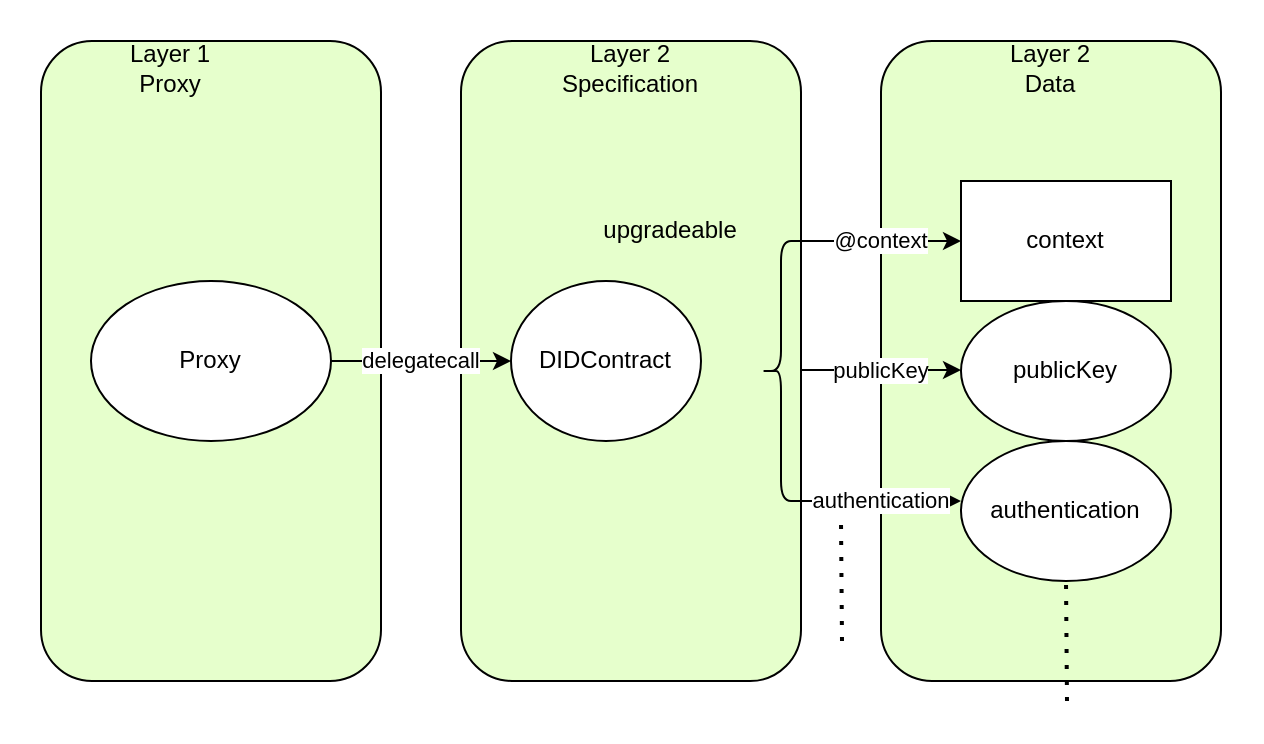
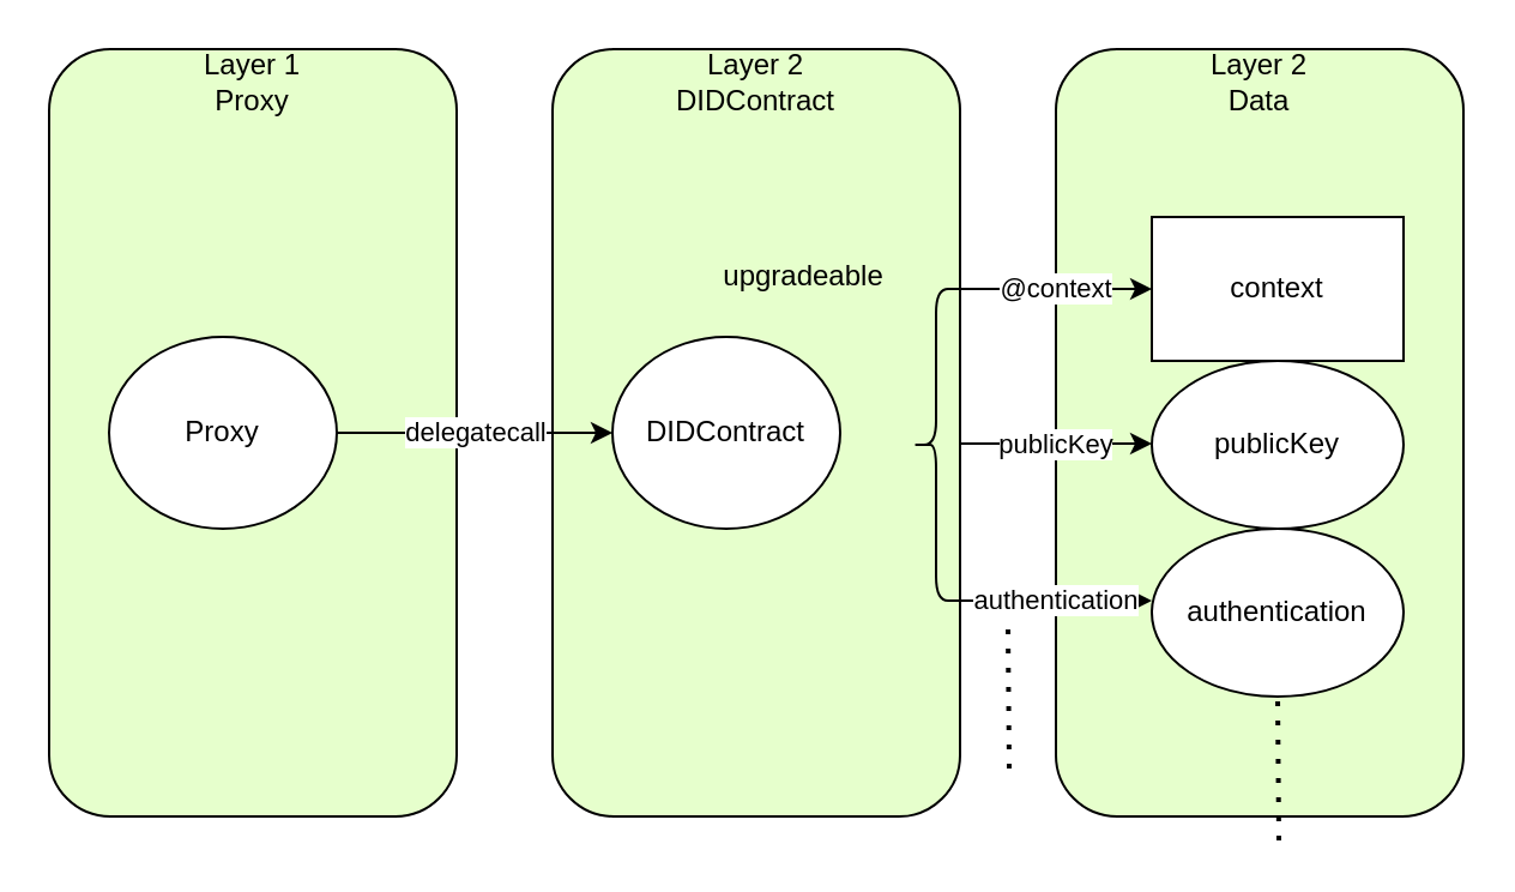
  <mxCell id="0" />
  <mxCell id="1" parent="0" />
  <mxCell id="2" value="" style="rounded=1;whiteSpace=wrap;html=1;fillColor=#E6FFCC;" parent="1" vertex="1"><mxGeometry x="230" y="20" width="170" height="320" as="geometry" /></mxCell>
  <mxCell id="3" value="DIDContract" style="ellipse;whiteSpace=wrap;html=1;" parent="1" vertex="1"><mxGeometry x="255" y="140" width="95" height="80" as="geometry" /></mxCell>
  <mxCell id="4" value="" style="shape=curlyBracket;whiteSpace=wrap;html=1;rounded=1;" parent="1" vertex="1"><mxGeometry x="380" y="120" width="20" height="130" as="geometry" /></mxCell>
- <mxCell id="5" value="Layer 2&lt;br&gt;Specification" style="text;html=1;strokeColor=none;fillColor=none;align=center;verticalAlign=middle;whiteSpace=wrap;rounded=0;" parent="1" vertex="1"><mxGeometry x="285" y="24" width="60" height="20" as="geometry" /></mxCell>
+ <mxCell id="5" value="Layer 2&lt;br&gt;DIDContract" style="text;html=1;strokeColor=none;fillColor=none;align=center;verticalAlign=middle;whiteSpace=wrap;rounded=0;" parent="1" vertex="1"><mxGeometry x="285" y="24" width="60" height="20" as="geometry" /></mxCell>
  <mxCell id="6" value="" style="rounded=1;whiteSpace=wrap;html=1;fillColor=#E6FFCC;" parent="1" vertex="1"><mxGeometry x="440" y="20" width="170" height="320" as="geometry" /></mxCell>
  <mxCell id="7" value="Layer 2&lt;br&gt;Data" style="text;html=1;strokeColor=none;fillColor=none;align=center;verticalAlign=middle;whiteSpace=wrap;rounded=0;" parent="1" vertex="1"><mxGeometry x="495" y="24" width="60" height="20" as="geometry" /></mxCell>
  <mxCell id="8" value="context" style="whiteSpace=wrap;html=1;fillColor=#FFFFFF;rounded=0;" parent="1" vertex="1"><mxGeometry x="480" y="90" width="105" height="60" as="geometry" /></mxCell>
  <mxCell id="9" value="publicKey" style="ellipse;whiteSpace=wrap;html=1;fillColor=#FFFFFF;" parent="1" vertex="1"><mxGeometry x="480" y="150" width="105" height="70" as="geometry" /></mxCell>
  <mxCell id="10" value="authentication" style="ellipse;whiteSpace=wrap;html=1;fillColor=#FFFFFF;" parent="1" vertex="1"><mxGeometry x="480" y="220" width="105" height="70" as="geometry" /></mxCell>
  <mxCell id="11" value="" style="endArrow=none;dashed=1;html=1;dashPattern=1 3;strokeWidth=2;entryX=0.5;entryY=1;entryDx=0;entryDy=0;" parent="1" target="10" edge="1"><mxGeometry width="50" height="50" relative="1" as="geometry"><mxPoint x="533" y="350" as="sourcePoint" /><mxPoint x="550" y="290" as="targetPoint" /></mxGeometry></mxCell>
  <mxCell id="12" value="@context" style="endArrow=classic;html=1;exitX=1;exitY=0;exitDx=0;exitDy=0;exitPerimeter=0;entryX=0;entryY=0.5;entryDx=0;entryDy=0;" parent="1" source="4" target="8" edge="1"><mxGeometry width="50" height="50" relative="1" as="geometry"><mxPoint x="410" y="160" as="sourcePoint" /><mxPoint x="460" y="110" as="targetPoint" /></mxGeometry></mxCell>
  <mxCell id="13" value="publicKey" style="endArrow=classic;html=1;exitX=1;exitY=0;exitDx=0;exitDy=0;exitPerimeter=0;entryX=0;entryY=0.5;entryDx=0;entryDy=0;" parent="1" edge="1"><mxGeometry width="50" height="50" relative="1" as="geometry"><mxPoint x="400" y="184.5" as="sourcePoint" /><mxPoint x="480" y="184.5" as="targetPoint" /></mxGeometry></mxCell>
  <mxCell id="14" value="authentication" style="endArrow=classic;html=1;exitX=1;exitY=0;exitDx=0;exitDy=0;exitPerimeter=0;entryX=0;entryY=0.5;entryDx=0;entryDy=0;" parent="1" edge="1"><mxGeometry width="50" height="50" relative="1" as="geometry"><mxPoint x="400" y="250" as="sourcePoint" /><mxPoint x="480" y="250" as="targetPoint" /></mxGeometry></mxCell>
  <mxCell id="15" value="" style="endArrow=none;dashed=1;html=1;dashPattern=1 3;strokeWidth=2;entryX=0.5;entryY=1;entryDx=0;entryDy=0;" parent="1" edge="1"><mxGeometry width="50" height="50" relative="1" as="geometry"><mxPoint x="420.5" y="320" as="sourcePoint" /><mxPoint x="420" y="260" as="targetPoint" /></mxGeometry></mxCell>
  <mxCell id="16" value="" style="rounded=1;whiteSpace=wrap;html=1;fillColor=#E6FFCC;" vertex="1" parent="1"><mxGeometry x="20" y="20" width="170" height="320" as="geometry" /></mxCell>
- <mxCell id="17" value="Layer 1&lt;br&gt;Proxy" style="text;html=1;strokeColor=none;fillColor=none;align=center;verticalAlign=middle;whiteSpace=wrap;rounded=0;" vertex="1" parent="1"><mxGeometry x="55" y="24" width="60" height="20" as="geometry" /></mxCell>
- <mxCell id="18" value="Proxy" style="ellipse;whiteSpace=wrap;html=1;" vertex="1" parent="1"><mxGeometry x="45" y="140" width="120" height="80" as="geometry" /></mxCell>
+ <mxCell id="17" value="Layer 1&lt;br&gt;Proxy" style="text;html=1;strokeColor=none;fillColor=none;align=center;verticalAlign=middle;whiteSpace=wrap;rounded=0;" vertex="1" parent="1"><mxGeometry x="75" y="24" width="60" height="20" as="geometry" /></mxCell>
+ <mxCell id="18" value="Proxy" style="ellipse;whiteSpace=wrap;html=1;" vertex="1" parent="1"><mxGeometry x="45" y="140" width="95" height="80" as="geometry" /></mxCell>
  <mxCell id="19" value="delegatecall" style="edgeStyle=orthogonalEdgeStyle;rounded=0;orthogonalLoop=1;jettySize=auto;html=1;" edge="1" parent="1" source="18" target="3"><mxGeometry relative="1" as="geometry" /></mxCell>
  <mxCell id="20" value="upgradeable" style="text;html=1;strokeColor=none;fillColor=none;align=center;verticalAlign=middle;whiteSpace=wrap;rounded=0;" vertex="1" parent="1"><mxGeometry x="315" y="105" width="40" height="20" as="geometry" /></mxCell>
